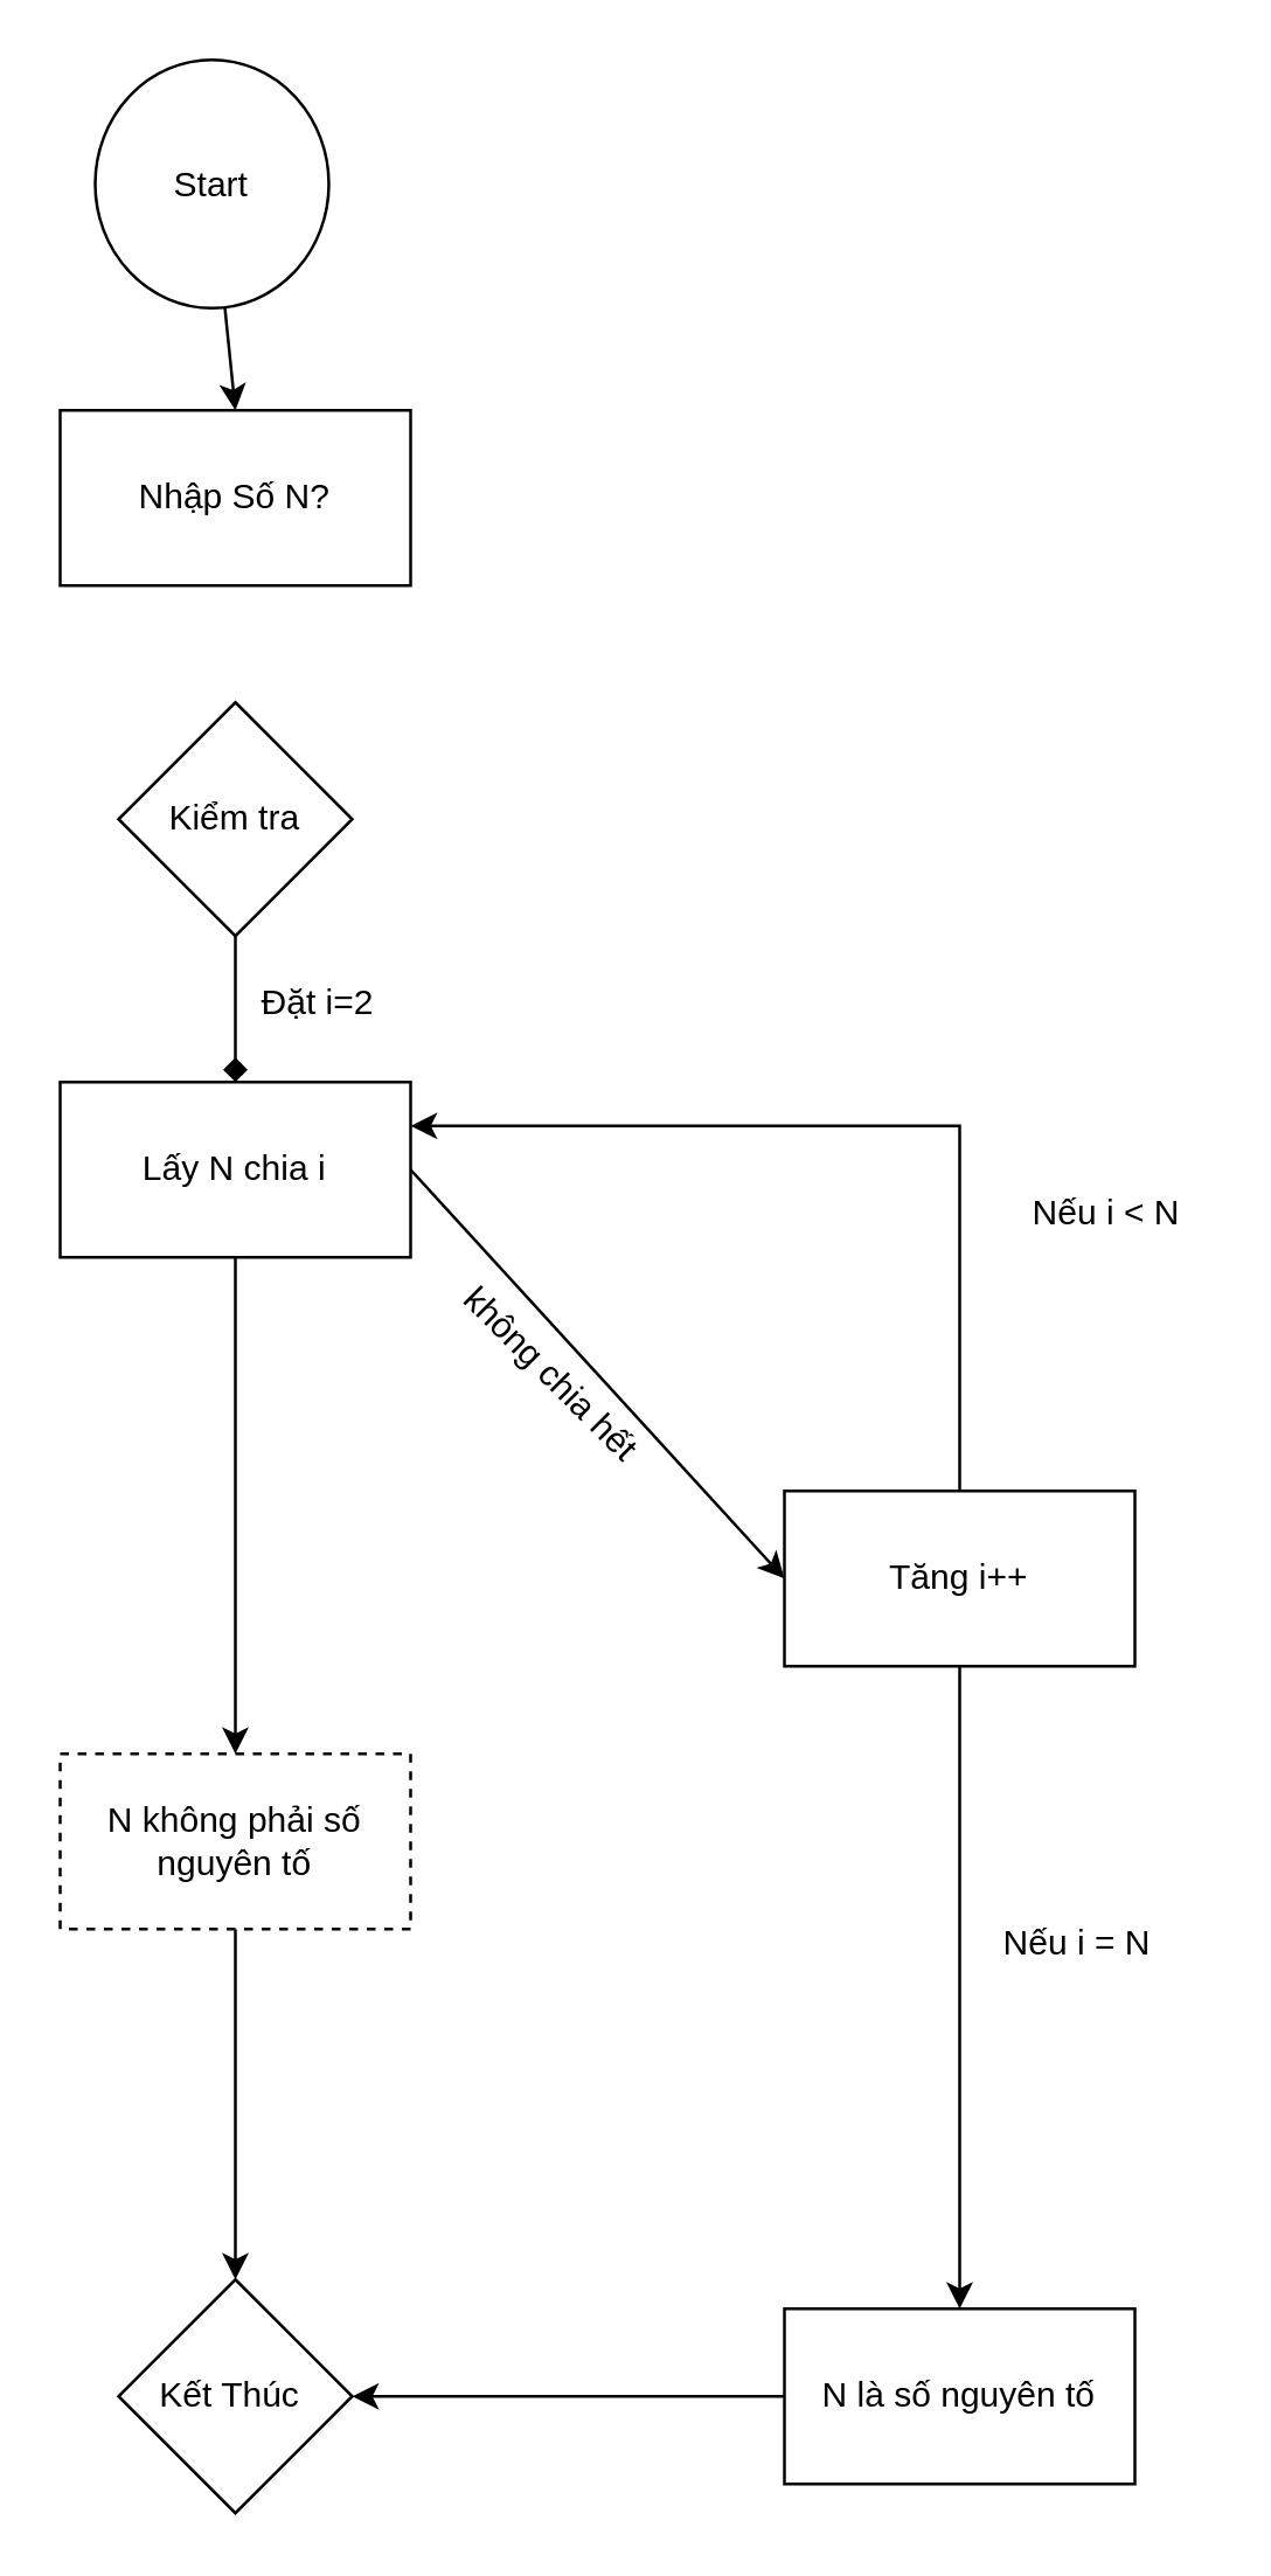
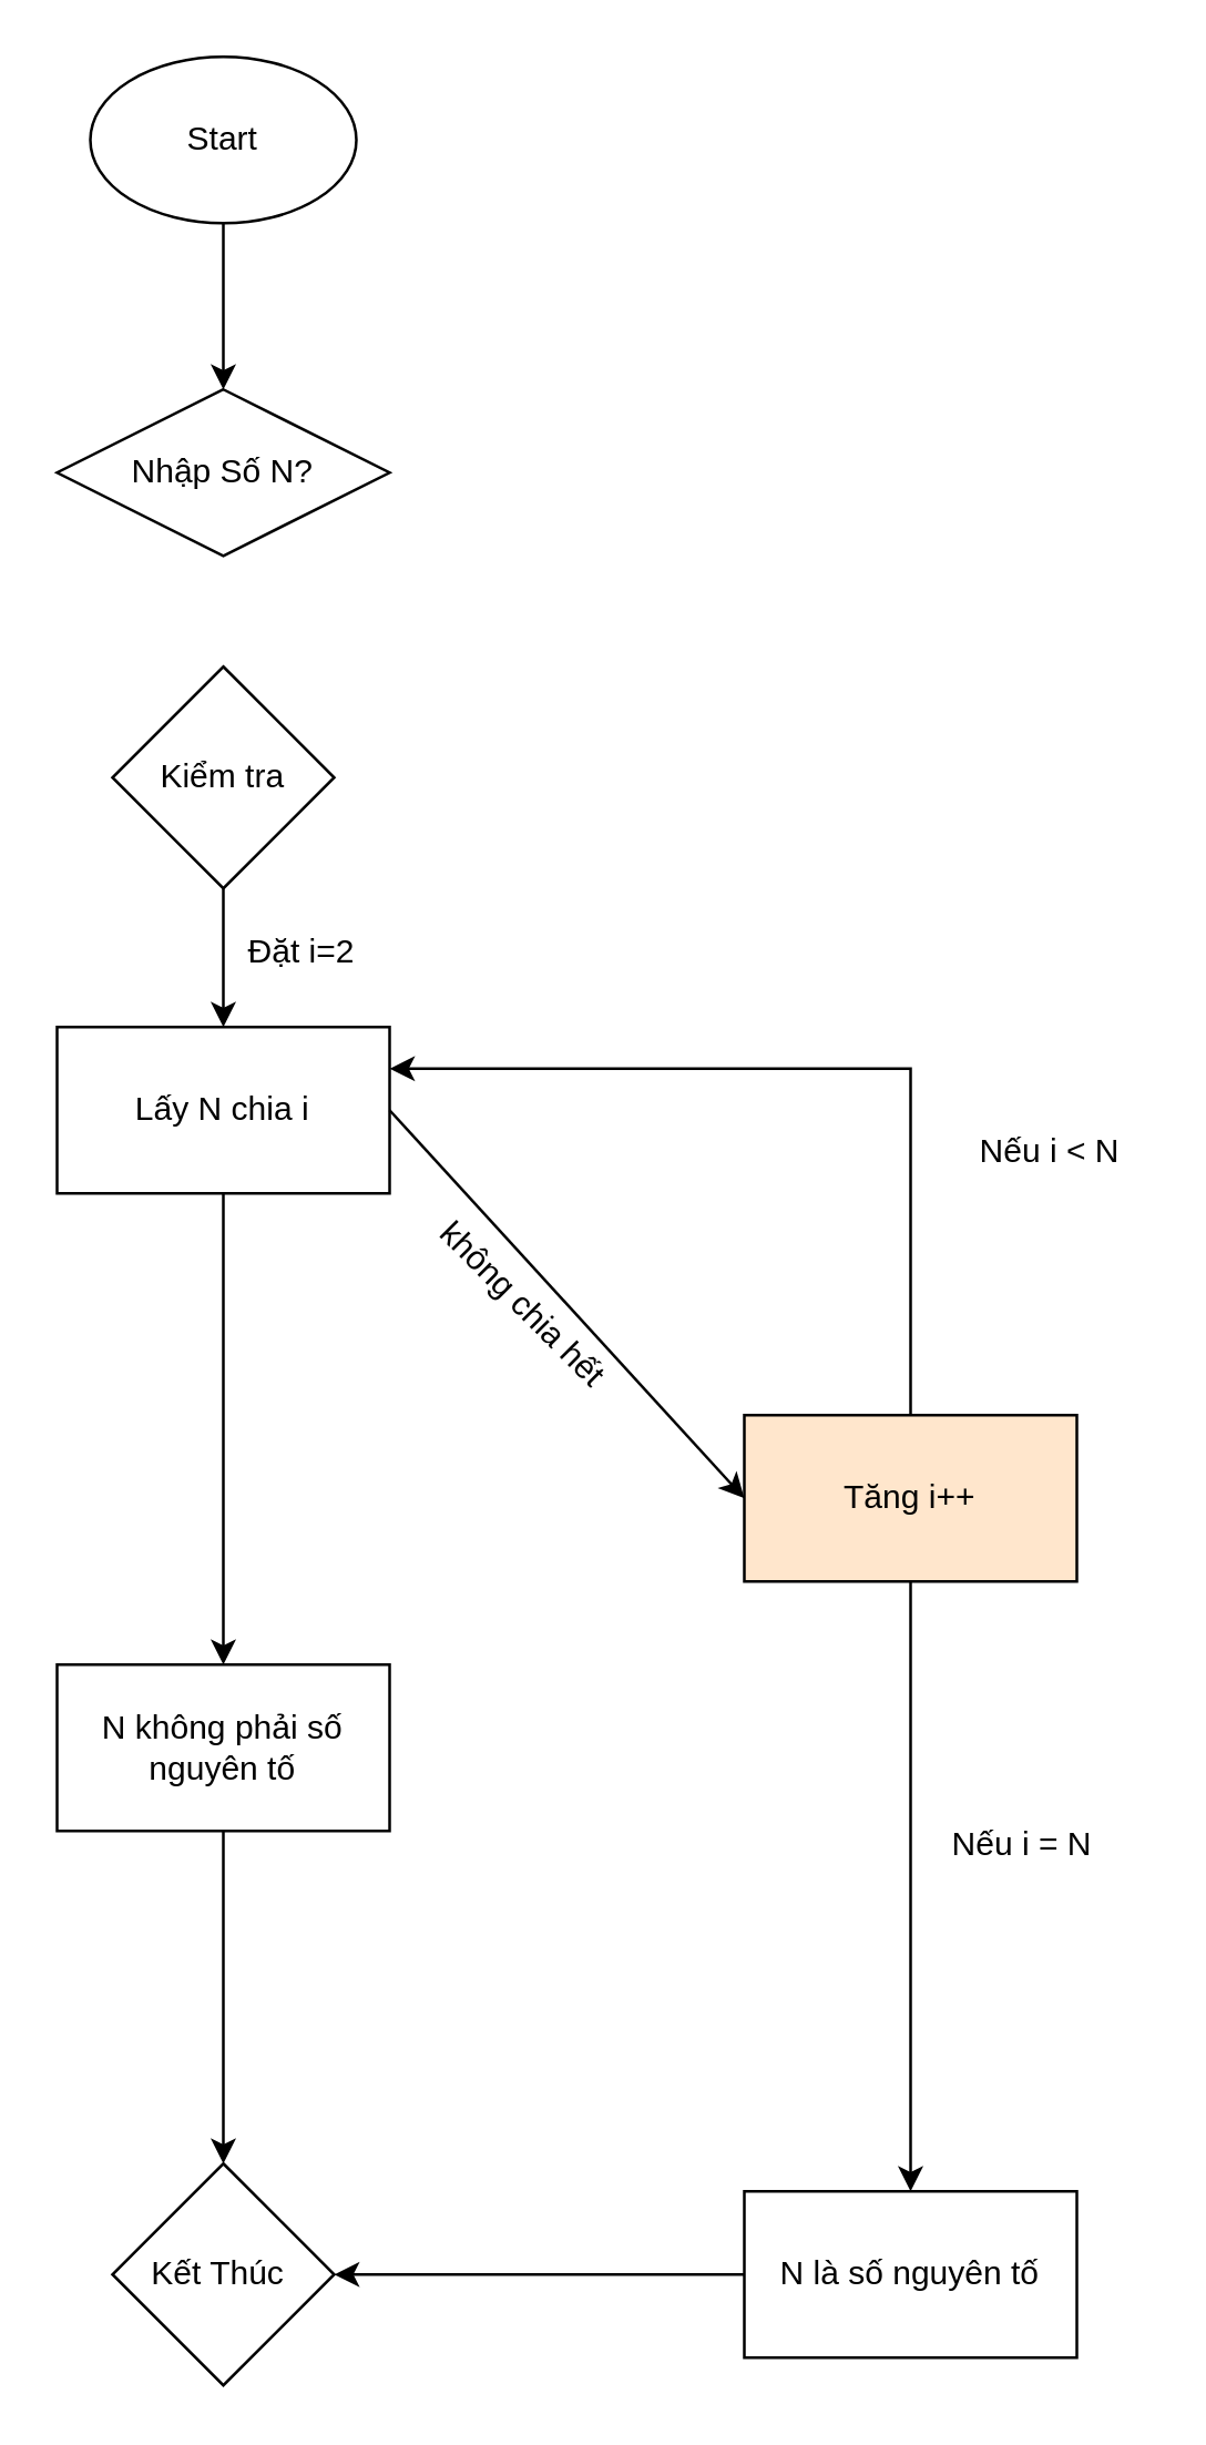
  <mxCell id="0" />
  <mxCell id="1" parent="0" />
- <mxCell id="2" value="Start" style="ellipse;whiteSpace=wrap;html=1;strokeColor=default;" vertex="1" parent="1"><mxGeometry x="32" y="20" width="80" height="85" as="geometry" /></mxCell>
+ <mxCell id="2" value="Start" style="ellipse;whiteSpace=wrap;html=1;strokeColor=default;" vertex="1" parent="1"><mxGeometry x="32" y="20" width="96" height="60" as="geometry" /></mxCell>
  <mxCell id="3" value="" style="endArrow=classic;html=1;rounded=0;entryX=0.5;entryY=0;entryDx=0;entryDy=0;" edge="1" parent="1" source="2" target="4"><mxGeometry width="50" height="50" relative="1" as="geometry"><mxPoint x="38" y="200" as="sourcePoint" /><mxPoint x="78" y="140" as="targetPoint" /></mxGeometry></mxCell>
- <mxCell id="4" value="Nhập Số N?" style="rounded=0;whiteSpace=wrap;html=1;" vertex="1" parent="1"><mxGeometry x="20" y="140" width="120" height="60" as="geometry" /></mxCell>
+ <mxCell id="4" value="Nhập Số N?" style="rhombus;whiteSpace=wrap;html=1;" vertex="1" parent="1"><mxGeometry x="20" y="140" width="120" height="60" as="geometry" /></mxCell>
  <mxCell id="5" value="Kiểm tra" style="rhombus;whiteSpace=wrap;html=1;" vertex="1" parent="1"><mxGeometry x="40" y="240" width="80" height="80" as="geometry" /></mxCell>
  <mxCell id="6" style="edgeStyle=orthogonalEdgeStyle;rounded=0;orthogonalLoop=1;jettySize=auto;html=1;entryX=0.5;entryY=0;entryDx=0;entryDy=0;" edge="1" parent="1" source="7" target="18"><mxGeometry relative="1" as="geometry"><mxPoint x="80" y="550" as="targetPoint" /></mxGeometry></mxCell>
  <mxCell id="7" value="Lấy N chia i" style="rounded=0;whiteSpace=wrap;html=1;" vertex="1" parent="1"><mxGeometry x="20" y="370" width="120" height="60" as="geometry" /></mxCell>
- <mxCell id="8" value="" style="endArrow=diamond;html=1;rounded=0;entryX=0.5;entryY=0;entryDx=0;entryDy=0;exitX=0.5;exitY=1;exitDx=0;exitDy=0;" edge="1" parent="1" source="5" target="7"><mxGeometry width="50" height="50" relative="1" as="geometry"><mxPoint x="38" y="400" as="sourcePoint" /><mxPoint x="88" y="350" as="targetPoint" /></mxGeometry></mxCell>
+ <mxCell id="8" value="" style="endArrow=classic;html=1;rounded=0;entryX=0.5;entryY=0;entryDx=0;entryDy=0;exitX=0.5;exitY=1;exitDx=0;exitDy=0;" edge="1" parent="1" source="5" target="7"><mxGeometry width="50" height="50" relative="1" as="geometry"><mxPoint x="38" y="400" as="sourcePoint" /><mxPoint x="88" y="350" as="targetPoint" /></mxGeometry></mxCell>
  <mxCell id="9" value="" style="endArrow=classic;html=1;rounded=0;exitX=1;exitY=0.5;exitDx=0;exitDy=0;entryX=0;entryY=0.5;entryDx=0;entryDy=0;" edge="1" parent="1" source="7" target="13"><mxGeometry width="50" height="50" relative="1" as="geometry"><mxPoint x="38" y="400" as="sourcePoint" /><mxPoint x="278" y="400" as="targetPoint" /></mxGeometry></mxCell>
  <mxCell id="10" value="không chia hết" style="text;html=1;align=center;verticalAlign=middle;resizable=0;points=[];autosize=1;strokeColor=none;fillColor=none;rotation=45;" vertex="1" parent="1"><mxGeometry x="138" y="455" width="100" height="30" as="geometry" /></mxCell>
  <mxCell id="11" style="edgeStyle=orthogonalEdgeStyle;rounded=0;orthogonalLoop=1;jettySize=auto;html=1;exitX=0.5;exitY=0;exitDx=0;exitDy=0;entryX=1;entryY=0.25;entryDx=0;entryDy=0;" edge="1" parent="1" source="13" target="7"><mxGeometry relative="1" as="geometry" /></mxCell>
  <mxCell id="12" style="edgeStyle=orthogonalEdgeStyle;rounded=0;orthogonalLoop=1;jettySize=auto;html=1;exitX=0.5;exitY=1;exitDx=0;exitDy=0;entryX=0.5;entryY=0;entryDx=0;entryDy=0;" edge="1" parent="1" source="13" target="15"><mxGeometry relative="1" as="geometry" /></mxCell>
- <mxCell id="13" value="Tăng i++" style="rounded=0;whiteSpace=wrap;html=1;" vertex="1" parent="1"><mxGeometry x="268" y="510" width="120" height="60" as="geometry" /></mxCell>
+ <mxCell id="13" value="Tăng i++" style="rounded=0;whiteSpace=wrap;html=1;fillColor=#ffe6cc;" vertex="1" parent="1"><mxGeometry x="268" y="510" width="120" height="60" as="geometry" /></mxCell>
  <mxCell id="14" style="edgeStyle=orthogonalEdgeStyle;rounded=0;orthogonalLoop=1;jettySize=auto;html=1;entryX=1;entryY=0.5;entryDx=0;entryDy=0;" edge="1" parent="1" source="15" target="19"><mxGeometry relative="1" as="geometry" /></mxCell>
  <mxCell id="15" value="N là số nguyên tố" style="rounded=0;whiteSpace=wrap;html=1;" vertex="1" parent="1"><mxGeometry x="268" y="790" width="120" height="60" as="geometry" /></mxCell>
  <mxCell id="16" value="Đặt i=2" style="text;html=1;align=center;verticalAlign=middle;resizable=0;points=[];autosize=1;strokeColor=none;fillColor=none;" vertex="1" parent="1"><mxGeometry x="78" y="328" width="60" height="30" as="geometry" /></mxCell>
  <mxCell id="17" style="edgeStyle=orthogonalEdgeStyle;rounded=0;orthogonalLoop=1;jettySize=auto;html=1;exitX=0.5;exitY=1;exitDx=0;exitDy=0;entryX=0.5;entryY=0;entryDx=0;entryDy=0;" edge="1" parent="1" source="18" target="19"><mxGeometry relative="1" as="geometry" /></mxCell>
- <mxCell id="18" value="N không phải số nguyên tố" style="rounded=0;whiteSpace=wrap;html=1;dashed=1;" vertex="1" parent="1"><mxGeometry x="20" y="600" width="120" height="60" as="geometry" /></mxCell>
+ <mxCell id="18" value="N không phải số nguyên tố" style="rounded=0;whiteSpace=wrap;html=1;" vertex="1" parent="1"><mxGeometry x="20" y="600" width="120" height="60" as="geometry" /></mxCell>
  <mxCell id="19" value="Kết Thúc&amp;nbsp;" style="rhombus;whiteSpace=wrap;html=1;" vertex="1" parent="1"><mxGeometry x="40" y="780" width="80" height="80" as="geometry" /></mxCell>
  <mxCell id="20" value="Nếu i = N" style="text;html=1;align=center;verticalAlign=middle;resizable=0;points=[];autosize=1;strokeColor=none;fillColor=none;" vertex="1" parent="1"><mxGeometry x="333" y="650" width="70" height="30" as="geometry" /></mxCell>
  <mxCell id="21" value="Nếu i &amp;lt; N" style="text;html=1;align=center;verticalAlign=middle;resizable=0;points=[];autosize=1;strokeColor=none;fillColor=none;" vertex="1" parent="1"><mxGeometry x="343" y="400" width="70" height="30" as="geometry" /></mxCell>
